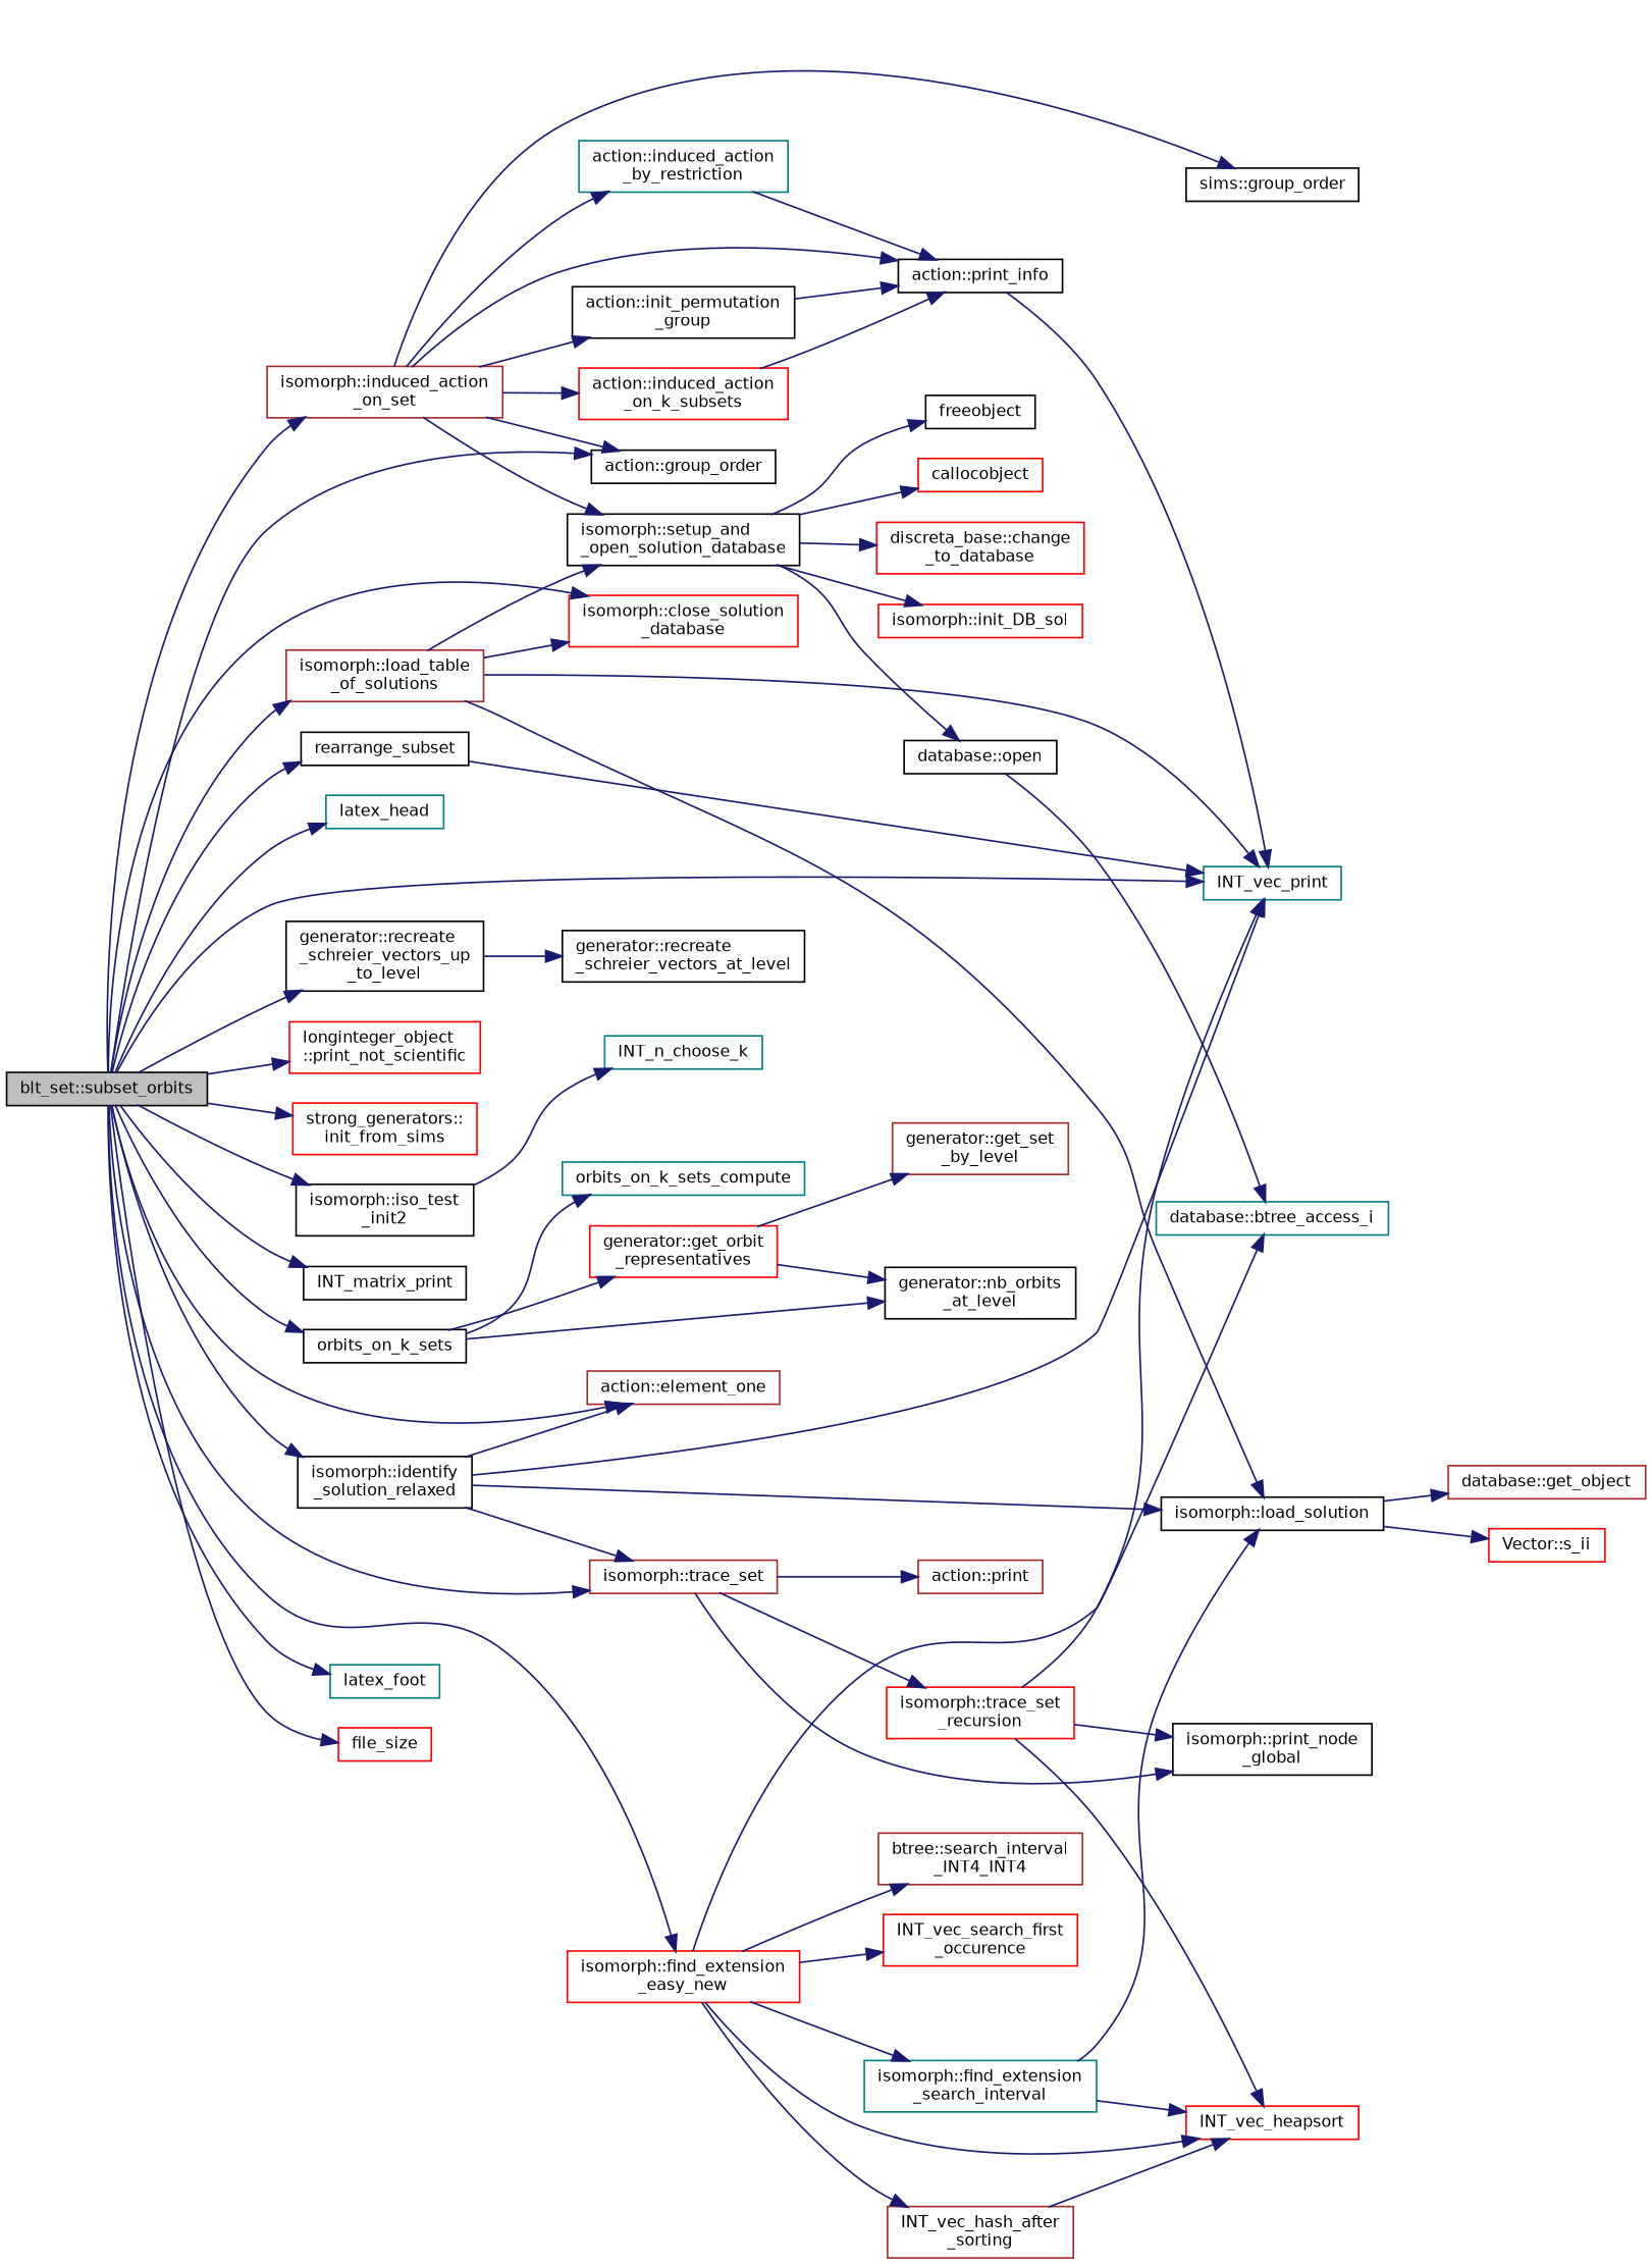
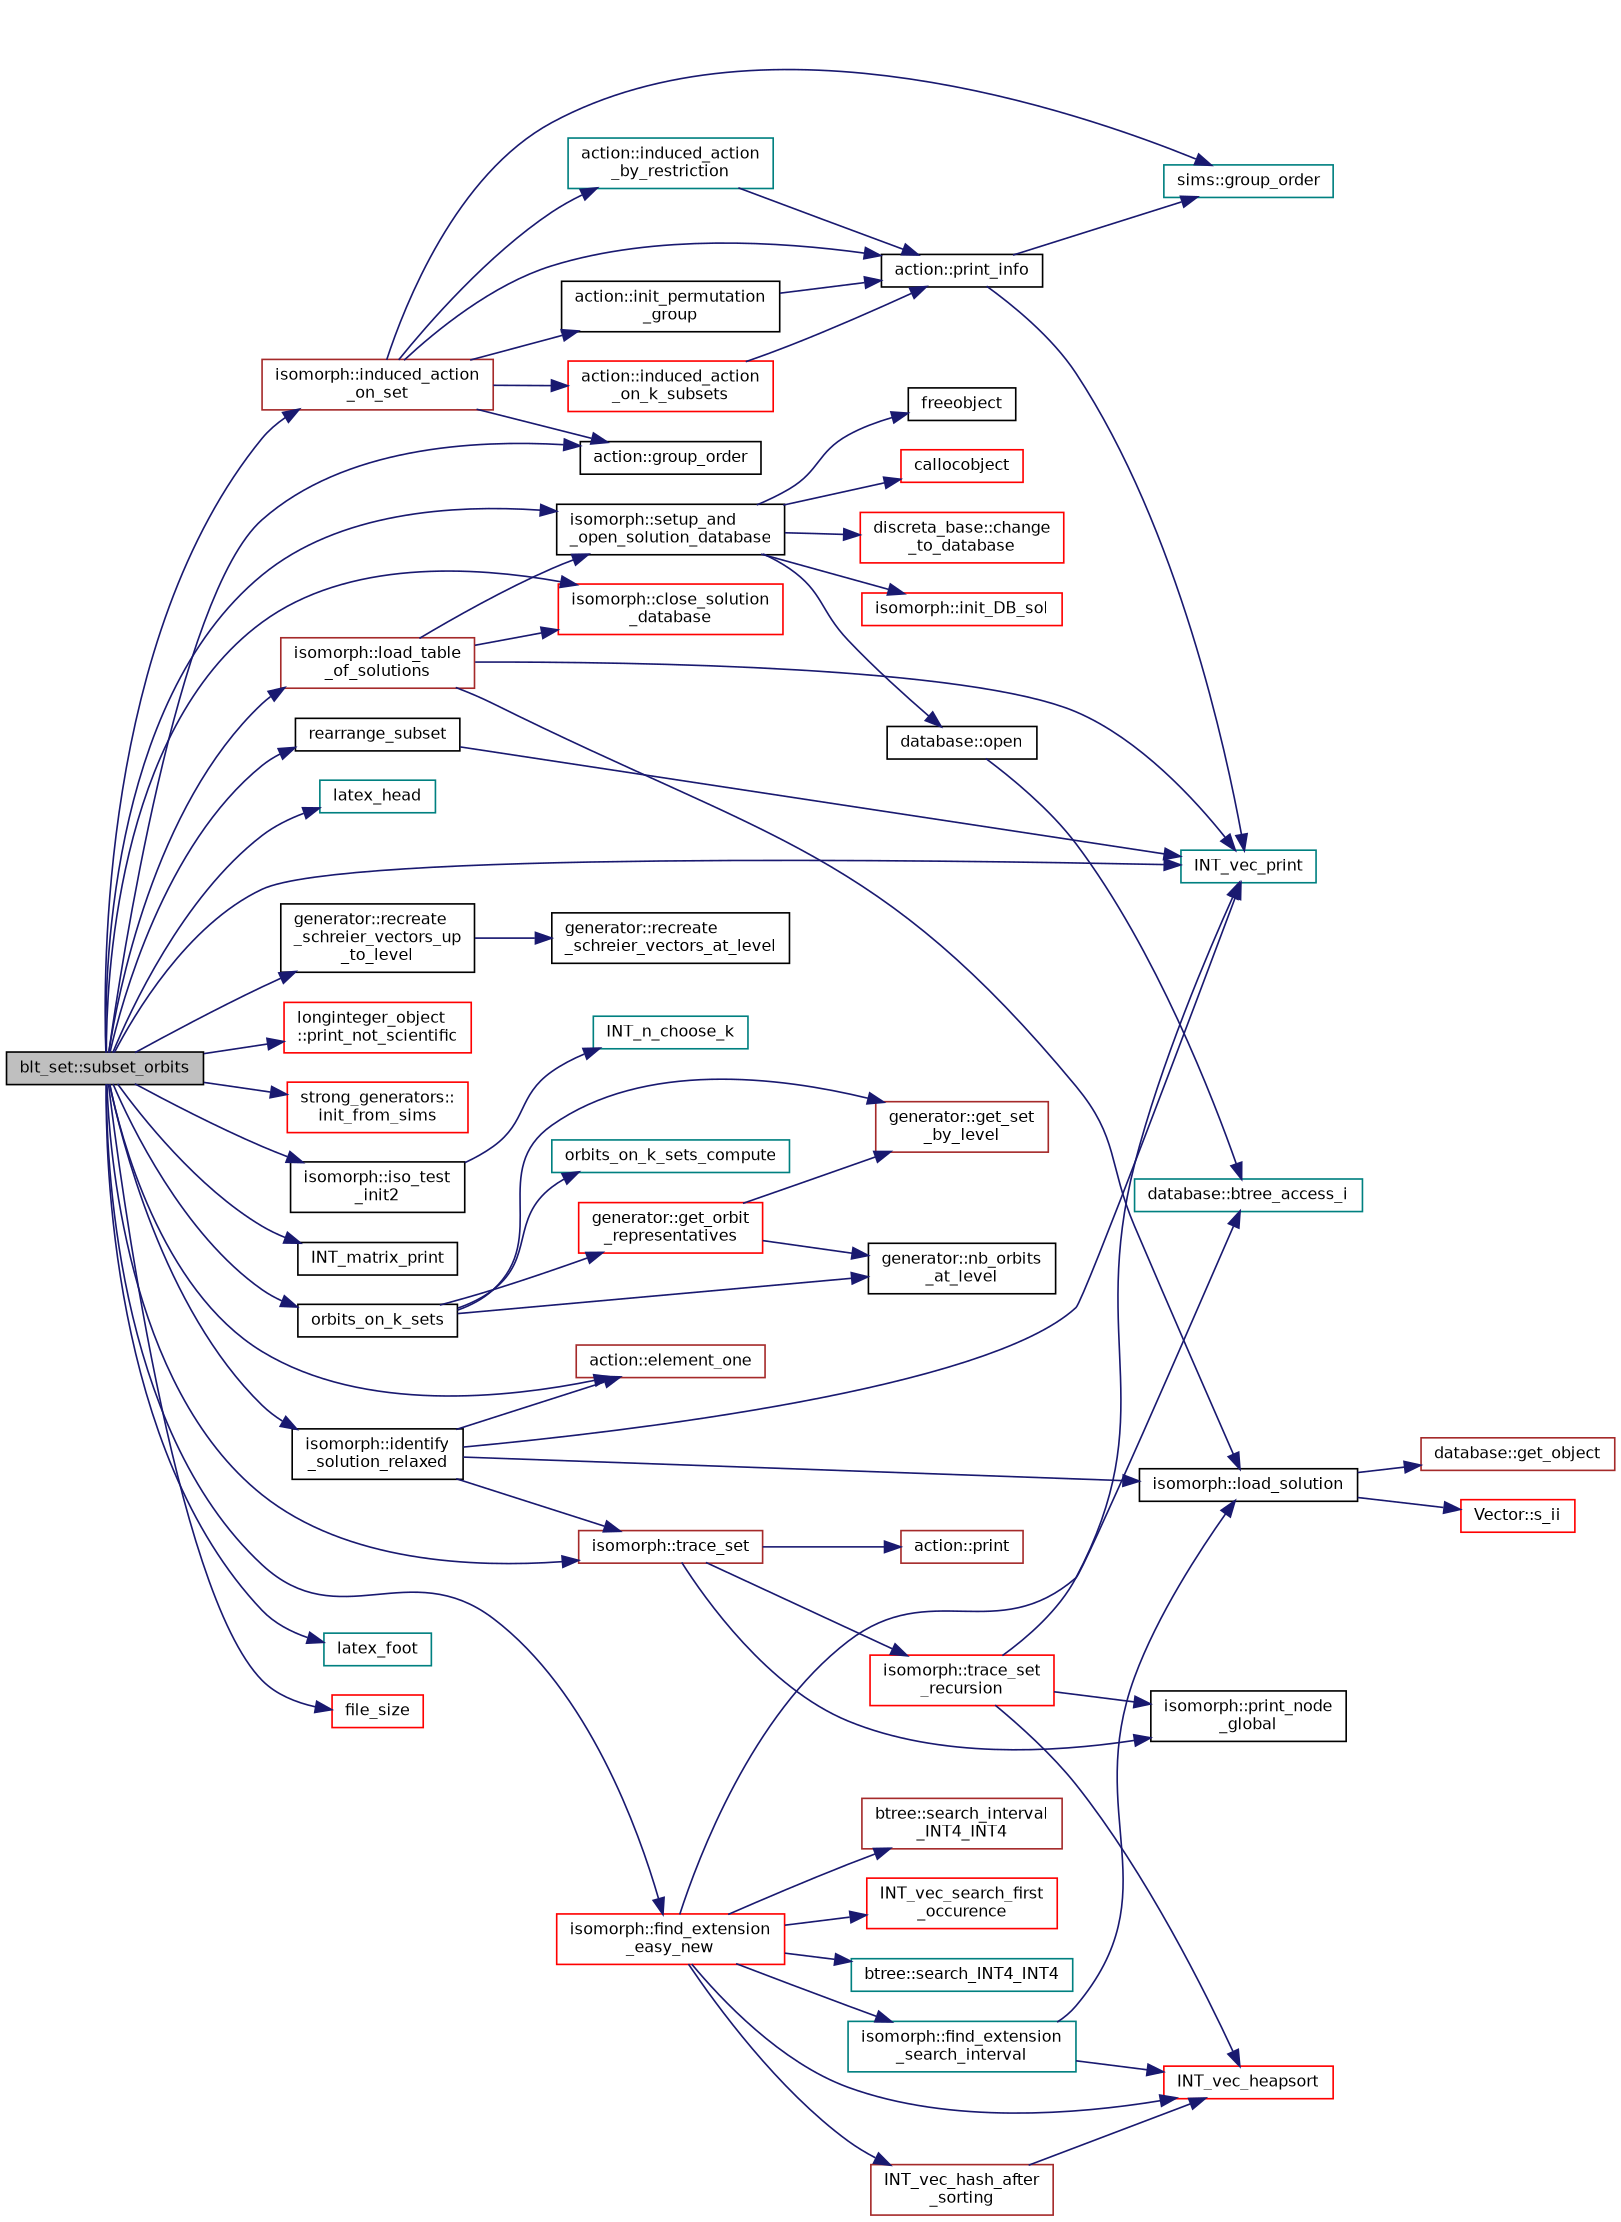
  digraph {
    rankdir=LR
    node [color=black fillcolor=white fontname=Helvetica fontsize=10 shape=record style=filled]
    edge [color=midnightblue fontname=Helvetica fontsize=10 labelfontname=Helvetica labelfontsize=10 style=solid]
    n1 [fillcolor=grey75 fontcolor=black height=0.2 label="blt_set::subset_orbits" width=0.4]
    n2 [color=brown height=0.2 label="isomorph::load_table\l_of_solutions" width=0.4]
    n3 [height=0.2 label="isomorph::setup_and\l_open_solution_database" width=0.4]
    n4 [color=teal height=0.2 label=INT_vec_print width=0.4]
    n5 [color=red height=0.2 label="isomorph::close_solution\l_database" width=0.4]
    n6 [height=0.2 label="generator::recreate\l_schreier_vectors_up\l_to_level" width=0.4]
    n7 [height=0.2 label="isomorph::iso_test\l_init2" width=0.4]
    n8 [color=teal height=0.2 label=latex_head width=0.4]
    n9 [color=brown height=0.2 label="isomorph::induced_action\l_on_set" width=0.4]
    n10 [height=0.2 label="action::group_order" width=0.4]
    n11 [color=red height=0.2 label="longinteger_object\l::print_not_scientific" width=0.4]
    n12 [color=red height=0.2 label="strong_generators::\linit_from_sims" width=0.4]
    n13 [height=0.2 label=orbits_on_k_sets width=0.4]
    n14 [height=0.2 label=INT_matrix_print width=0.4]
    n15 [height=0.2 label=rearrange_subset width=0.4]
    n16 [color=brown height=0.2 label="action::element_one" width=0.4]
    n17 [color=brown height=0.2 label="isomorph::trace_set" width=0.4]
    n18 [color=red height=0.2 label="isomorph::find_extension\l_easy_new" width=0.4]
    n19 [height=0.2 label="isomorph::identify\l_solution_relaxed" width=0.4]
    n20 [color=teal height=0.2 label=latex_foot width=0.4]
    n21 [color=red height=0.2 label=file_size width=0.4]
    n22 [height=0.2 label="isomorph::load_solution" width=0.4]
    n23 [height=0.2 label=freeobject width=0.4]
    n24 [color=red height=0.2 label=callocobject width=0.4]
    n25 [color=red height=0.2 label="discreta_base::change\l_to_database" width=0.4]
    n26 [color=red height=0.2 label="isomorph::init_DB_sol" width=0.4]
    n27 [height=0.2 label="database::open" width=0.4]
    n28 [color=brown height=0.2 label="database::get_object" width=0.4]
    n29 [color=red height=0.2 label="Vector::s_ii" width=0.4]
    n30 [height=0.2 label="generator::recreate\l_schreier_vectors_at_level" width=0.4]
    n31 [color=teal height=0.2 label=INT_n_choose_k width=0.4]
    n32 [color=teal height=0.2 label="action::induced_action\l_by_restriction" width=0.4]
    n33 [height=0.2 label="action::print_info" width=0.4]
-   n34 [height=0.2 label="sims::group_order" width=0.4]
+   n34 [color=teal height=0.2 label="sims::group_order" width=0.4]
    n35 [height=0.2 label="action::init_permutation\l_group" width=0.4]
    n36 [color=red height=0.2 label="action::induced_action\l_on_k_subsets" width=0.4]
    n37 [color=teal height=0.2 label=orbits_on_k_sets_compute width=0.4]
    n38 [color=red height=0.2 label="generator::get_orbit\l_representatives" width=0.4]
    n39 [height=0.2 label="generator::nb_orbits\l_at_level" width=0.4]
    n40 [color=brown height=0.2 label="generator::get_set\l_by_level" width=0.4]
    n41 [color=red height=0.2 label="isomorph::trace_set\l_recursion" width=0.4]
    n42 [height=0.2 label="isomorph::print_node\l_global" width=0.4]
    n43 [color=brown height=0.2 label="action::print" width=0.4]
    n44 [color=teal height=0.2 label="database::btree_access_i" width=0.4]
    n45 [color=red height=0.2 label=INT_vec_heapsort width=0.4]
    n46 [color=brown height=0.2 label="INT_vec_hash_after\l_sorting" width=0.4]
    n47 [color=red height=0.2 label="INT_vec_search_first\l_occurence" width=0.4]
+   n48 [color=teal height=0.2 label="btree::search_INT4_INT4" width=0.4]
    n49 [color=brown height=0.2 label="btree::search_interval\l_INT4_INT4" width=0.4]
    n50 [color=teal height=0.2 label="isomorph::find_extension\l_search_interval" width=0.4]
    n1 -> n2
-   n9 -> n3
+   n1 -> n3
    n1 -> n4
    n1 -> n5
    n1 -> n6
    n1 -> n7
    n1 -> n8
    n1 -> n9
    n1 -> n10
    n1 -> n11
    n1 -> n12
    n1 -> n13
    n1 -> n14
    n1 -> n15
    n1 -> n16
    n1 -> n17
    n1 -> n18
    n1 -> n19
    n1 -> n20
    n1 -> n21
    n2 -> n3
    n2 -> n4
    n2 -> n5
    n2 -> n22
    n3 -> n23
    n3 -> n24
    n3 -> n25
    n3 -> n26
    n3 -> n27
    n6 -> n30
    n7 -> n31
    n9 -> n10
    n9 -> n32
    n9 -> n33
    n9 -> n34
    n9 -> n35
    n9 -> n36
    n13 -> n37
    n13 -> n38
    n13 -> n39
+   n13 -> n40
    n15 -> n4
    n17 -> n41
    n17 -> n42
    n17 -> n43
    n18 -> n44
    n18 -> n45
    n18 -> n46
    n18 -> n47
+   n18 -> n48
    n18 -> n49
    n18 -> n50
    n19 -> n4
    n19 -> n16
    n19 -> n17
    n19 -> n22
    n22 -> n28
    n22 -> n29
    n27 -> n44
    n32 -> n33
    n33 -> n4
+   n33 -> n34
    n35 -> n33
    n36 -> n33
    n38 -> n39
    n38 -> n40
    n41 -> n4
    n41 -> n42
    n41 -> n45
    n46 -> n45
    n50 -> n22
    n50 -> n45
  }
